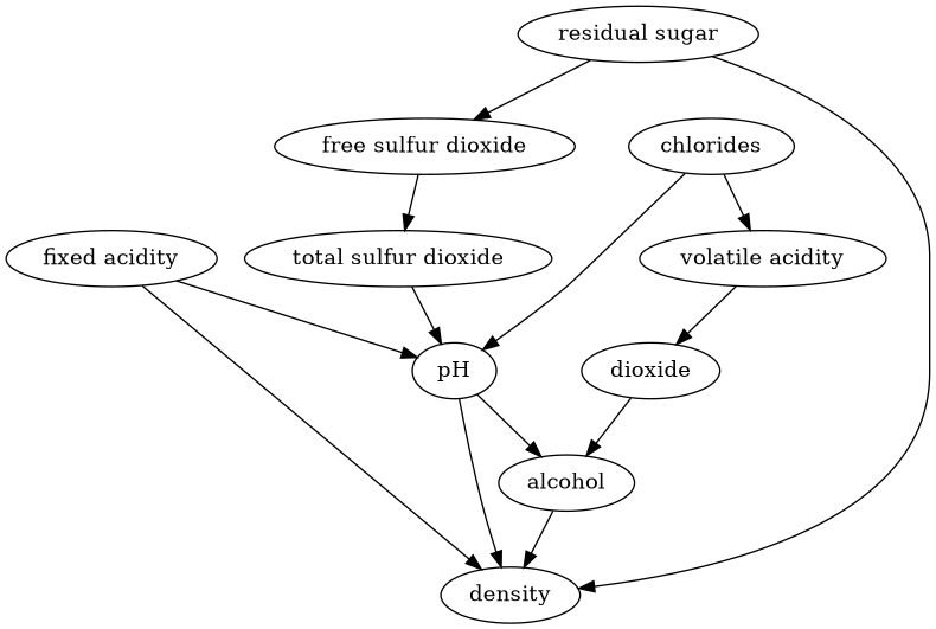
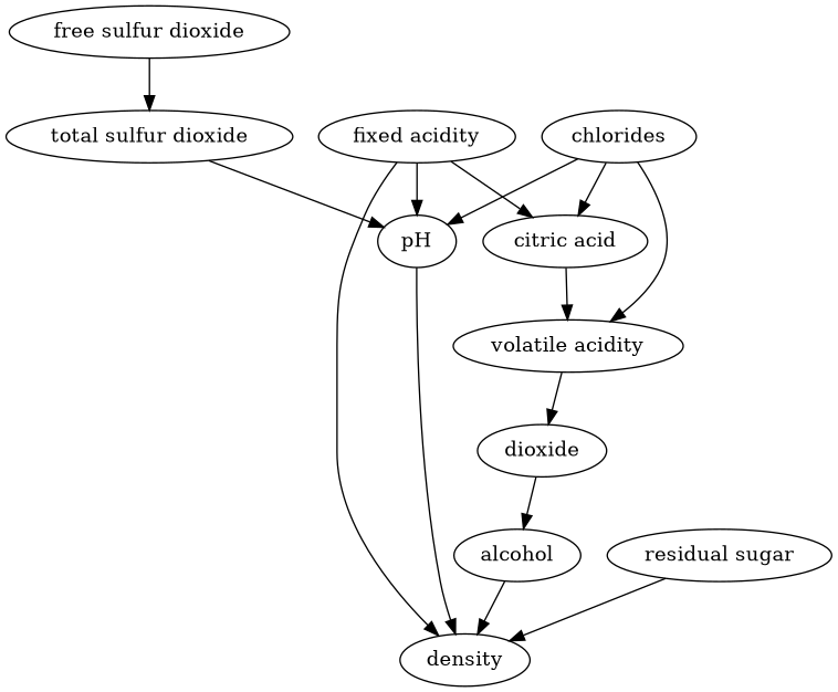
  strict digraph {
    n1 [label="fixed acidity"]
+   n2 [label="citric acid"]
    n3 [label=density]
    n4 [label=pH]
    n5 [label="volatile acidity"]
    n6 [label=alcohol]
    n7 [label=dioxide]
    n8 [label="residual sugar"]
    n9 [label="free sulfur dioxide"]
    n10 [label="total sulfur dioxide"]
    n11 [label=chlorides]
+   n1 -> n2
    n1 -> n3
    n1 -> n4
+   n2 -> n5
    n4 -> n3
-   n4 -> n6
    n5 -> n7
    n6 -> n3
    n7 -> n6
    n8 -> n3
-   n8 -> n9
    n9 -> n10
    n10 -> n4
+   n11 -> n2
    n11 -> n4
    n11 -> n5
  }
